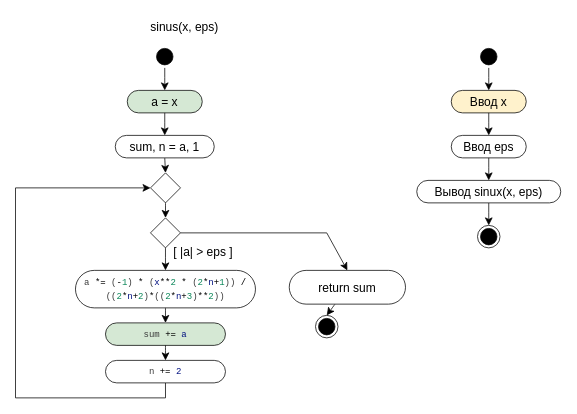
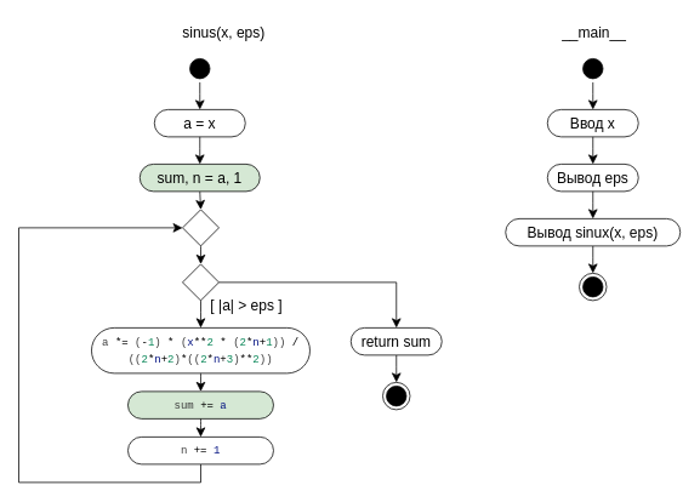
  <mxCell id="0" />
  <mxCell id="1" parent="0" />
  <mxCell id="2" value="" style="ellipse;html=1;shape=startState;fillColor=#000000;strokeColor=default;fontSize=16;" parent="1" vertex="1"><mxGeometry x="204" y="60" width="30" height="30" as="geometry" /></mxCell>
  <mxCell id="3" value="" style="edgeStyle=orthogonalEdgeStyle;html=1;verticalAlign=bottom;endArrow=classic;endSize=8;strokeColor=default;rounded=0;fontSize=12;curved=1;entryX=0.5;entryY=0;entryDx=0;entryDy=0;endFill=1;" parent="1" source="2" edge="1"><mxGeometry relative="1" as="geometry"><mxPoint x="219" y="120" as="targetPoint" /></mxGeometry></mxCell>
  <mxCell id="4" value="sinus(x, eps)" style="text;html=1;align=center;verticalAlign=middle;resizable=0;points=[];autosize=1;strokeColor=none;fillColor=none;fontSize=16;" parent="1" vertex="1"><mxGeometry x="190" y="20" width="110" height="30" as="geometry" /></mxCell>
- <mxCell id="5" value="a = x" style="html=1;whiteSpace=wrap;fontSize=16;rounded=1;arcSize=50;fillColor=#d5e8d4;" parent="1" vertex="1"><mxGeometry x="169" y="120" width="100" height="30" as="geometry" /></mxCell>
+ <mxCell id="5" value="a = x" style="html=1;whiteSpace=wrap;fontSize=16;rounded=1;arcSize=50;" parent="1" vertex="1"><mxGeometry x="169" y="120" width="100" height="30" as="geometry" /></mxCell>
  <mxCell id="6" value="" style="edgeStyle=orthogonalEdgeStyle;html=1;verticalAlign=bottom;endArrow=classic;endSize=8;strokeColor=default;rounded=0;fontSize=12;curved=1;entryX=0.5;entryY=0;entryDx=0;entryDy=0;endFill=1;" parent="1" edge="1"><mxGeometry relative="1" as="geometry"><mxPoint x="219" y="180" as="targetPoint" /><mxPoint x="219" y="150" as="sourcePoint" /></mxGeometry></mxCell>
  <mxCell id="7" style="edgeStyle=none;curved=1;rounded=0;orthogonalLoop=1;jettySize=auto;html=1;exitX=0.5;exitY=1;exitDx=0;exitDy=0;entryX=0.5;entryY=0;entryDx=0;entryDy=0;fontSize=12;startSize=8;endSize=8;" parent="1" source="8" target="9" edge="1"><mxGeometry relative="1" as="geometry" /></mxCell>
- <mxCell id="8" value="sum, n = a, 1" style="html=1;whiteSpace=wrap;fontSize=16;rounded=1;arcSize=50;" parent="1" vertex="1"><mxGeometry x="153" y="180" width="132" height="30" as="geometry" /></mxCell>
+ <mxCell id="8" value="sum, n = a, 1" style="html=1;whiteSpace=wrap;fontSize=16;rounded=1;arcSize=50;fillColor=#d5e8d4;" parent="1" vertex="1"><mxGeometry x="153" y="180" width="132" height="30" as="geometry" /></mxCell>
  <mxCell id="9" value="" style="rhombus;whiteSpace=wrap;html=1;fontSize=16;rounded=0;arcSize=50;" parent="1" vertex="1"><mxGeometry x="200" y="230" width="40" height="40" as="geometry" /></mxCell>
  <mxCell id="10" style="edgeStyle=none;curved=1;rounded=0;orthogonalLoop=1;jettySize=auto;html=1;entryX=0.5;entryY=0;entryDx=0;entryDy=0;fontSize=12;startSize=8;endSize=8;" parent="1" edge="1"><mxGeometry relative="1" as="geometry"><mxPoint x="220" y="270" as="sourcePoint" /><mxPoint x="220" y="290" as="targetPoint" /></mxGeometry></mxCell>
  <mxCell id="11" value="&lt;div style=&quot;color: rgb(59, 59, 59); font-family: Menlo, Monaco, &amp;quot;Courier New&amp;quot;, monospace; font-size: 12px; line-height: 18px;&quot;&gt;&lt;div style=&quot;line-height: 18px;&quot;&gt;a &lt;span style=&quot;color: #000000;&quot;&gt;*=&lt;/span&gt; (&lt;span style=&quot;color: #000000;&quot;&gt;-&lt;/span&gt;&lt;span style=&quot;color: #098658;&quot;&gt;1&lt;/span&gt;) &lt;span style=&quot;color: #000000;&quot;&gt;*&lt;/span&gt; (&lt;span style=&quot;color: #001080;&quot;&gt;x&lt;/span&gt;&lt;span style=&quot;color: #000000;&quot;&gt;**&lt;/span&gt;&lt;span style=&quot;color: #098658;&quot;&gt;2&lt;/span&gt; &lt;span style=&quot;color: #000000;&quot;&gt;*&lt;/span&gt; (&lt;span style=&quot;color: #098658;&quot;&gt;2&lt;/span&gt;&lt;span style=&quot;color: #000000;&quot;&gt;*&lt;/span&gt;&lt;span style=&quot;color: #001080;&quot;&gt;n&lt;/span&gt;&lt;span style=&quot;color: #000000;&quot;&gt;+&lt;/span&gt;&lt;span style=&quot;color: #098658;&quot;&gt;1&lt;/span&gt;)) &lt;span style=&quot;color: #000000;&quot;&gt;/&lt;/span&gt; ((&lt;span style=&quot;color: #098658;&quot;&gt;2&lt;/span&gt;&lt;span style=&quot;color: #000000;&quot;&gt;*&lt;/span&gt;&lt;span style=&quot;color: #001080;&quot;&gt;n&lt;/span&gt;&lt;span style=&quot;color: #000000;&quot;&gt;+&lt;/span&gt;&lt;span style=&quot;color: #098658;&quot;&gt;2&lt;/span&gt;)&lt;span style=&quot;color: #000000;&quot;&gt;*&lt;/span&gt;((&lt;span style=&quot;color: #098658;&quot;&gt;2&lt;/span&gt;&lt;span style=&quot;color: #000000;&quot;&gt;*&lt;/span&gt;&lt;span style=&quot;color: #001080;&quot;&gt;n&lt;/span&gt;&lt;span style=&quot;color: #000000;&quot;&gt;+&lt;/span&gt;&lt;span style=&quot;color: #098658;&quot;&gt;3&lt;/span&gt;)&lt;span style=&quot;color: #000000;&quot;&gt;**&lt;/span&gt;&lt;span style=&quot;color: #098658;&quot;&gt;2&lt;/span&gt;))&lt;/div&gt;&lt;/div&gt;" style="html=1;whiteSpace=wrap;fontSize=16;rounded=1;arcSize=50;" parent="1" vertex="1"><mxGeometry x="99.97" y="360" width="240" height="50" as="geometry" /></mxCell>
  <mxCell id="12" style="edgeStyle=none;curved=1;rounded=0;orthogonalLoop=1;jettySize=auto;html=1;exitX=0.5;exitY=1;exitDx=0;exitDy=0;entryX=0.5;entryY=0;entryDx=0;entryDy=0;fontSize=12;startSize=8;endSize=8;" parent="1" target="13" edge="1"><mxGeometry relative="1" as="geometry"><mxPoint x="219.97" y="410" as="sourcePoint" /></mxGeometry></mxCell>
  <mxCell id="13" value="&lt;div style=&quot;font-family: Menlo, Monaco, &amp;quot;Courier New&amp;quot;, monospace; font-size: 12px; line-height: 18px;&quot;&gt;&lt;span style=&quot;color: rgb(59, 59, 59);&quot;&gt;sum &lt;span style=&quot;color: #000000;&quot;&gt;+=&lt;/span&gt;&amp;nbsp;&lt;/span&gt;&lt;font color=&quot;#001080&quot;&gt;a&lt;/font&gt;&lt;/div&gt;" style="html=1;whiteSpace=wrap;fontSize=16;rounded=1;arcSize=50;fillColor=#d5e8d4;" parent="1" vertex="1"><mxGeometry x="139.97" y="430" width="160" height="30" as="geometry" /></mxCell>
  <mxCell id="14" style="edgeStyle=none;curved=1;rounded=0;orthogonalLoop=1;jettySize=auto;html=1;entryX=0.5;entryY=0;entryDx=0;entryDy=0;fontSize=12;startSize=8;endSize=8;" parent="1" edge="1"><mxGeometry relative="1" as="geometry"><mxPoint x="219.97" y="460" as="sourcePoint" /><mxPoint x="219.97" y="480" as="targetPoint" /></mxGeometry></mxCell>
  <mxCell id="15" style="edgeStyle=none;curved=1;rounded=0;orthogonalLoop=1;jettySize=auto;html=1;exitX=0.5;exitY=1;exitDx=0;exitDy=0;entryX=0.5;entryY=0;entryDx=0;entryDy=0;fontSize=12;startSize=8;endSize=8;" edge="1" parent="1" source="17" target="11"><mxGeometry relative="1" as="geometry" /></mxCell>
  <mxCell id="16" style="edgeStyle=none;rounded=0;orthogonalLoop=1;jettySize=auto;html=1;exitX=1;exitY=0.5;exitDx=0;exitDy=0;fontSize=12;startSize=8;endSize=8;entryX=0.5;entryY=0;entryDx=0;entryDy=0;strokeColor=default;" edge="1" parent="1" source="17" target="21"><mxGeometry relative="1" as="geometry"><mxPoint x="425" y="310" as="targetPoint" /><Array as="points"><mxPoint x="435" y="310" /></Array></mxGeometry></mxCell>
  <mxCell id="17" value="" style="rhombus;whiteSpace=wrap;html=1;fontSize=16;rounded=0;arcSize=50;" parent="1" vertex="1"><mxGeometry x="199.97" y="290" width="40" height="40" as="geometry" /></mxCell>
  <mxCell id="18" value="" style="edgeStyle=segmentEdgeStyle;endArrow=classic;html=1;curved=0;rounded=0;endSize=8;startSize=8;sourcePerimeterSpacing=0;targetPerimeterSpacing=0;fontSize=12;entryX=0;entryY=0.5;entryDx=0;entryDy=0;exitX=0.5;exitY=1;exitDx=0;exitDy=0;" parent="1" source="33" target="9" edge="1"><mxGeometry width="140" relative="1" as="geometry"><mxPoint x="45" y="660" as="sourcePoint" /><mxPoint x="0" y="250" as="targetPoint" /><Array as="points"><mxPoint x="220" y="530" /><mxPoint x="20" y="530" /><mxPoint x="20" y="250" /></Array></mxGeometry></mxCell>
  <mxCell id="19" value="&amp;nbsp;[ |a| &amp;gt; eps ]&amp;nbsp;" style="text;html=1;align=center;verticalAlign=middle;resizable=0;points=[];autosize=1;strokeColor=none;fillColor=none;fontSize=16;" parent="1" vertex="1"><mxGeometry x="215" y="320" width="110" height="30" as="geometry" /></mxCell>
  <mxCell id="20" value="" style="edgeStyle=none;curved=1;rounded=0;orthogonalLoop=1;jettySize=auto;html=1;fontSize=12;startSize=8;endSize=8;entryX=0.5;entryY=0;entryDx=0;entryDy=0;" parent="1" source="21" target="22" edge="1"><mxGeometry relative="1" as="geometry"><mxPoint x="435" y="410" as="targetPoint" /></mxGeometry></mxCell>
- <mxCell id="21" value="return sum" style="html=1;whiteSpace=wrap;fontSize=16;rounded=1;arcSize=50;" parent="1" vertex="1"><mxGeometry x="385" y="360" width="155" height="45" as="geometry" /></mxCell>
+ <mxCell id="21" value="return sum" style="html=1;whiteSpace=wrap;fontSize=16;rounded=1;arcSize=50;" parent="1" vertex="1"><mxGeometry x="385" y="360" width="100" height="30" as="geometry" /></mxCell>
  <mxCell id="22" value="" style="ellipse;html=1;shape=endState;fillColor=#000000;strokeColor=default;fontSize=16;" parent="1" vertex="1"><mxGeometry x="420" y="420" width="30" height="30" as="geometry" /></mxCell>
  <mxCell id="23" value="" style="ellipse;html=1;shape=startState;fillColor=#000000;strokeColor=default;fontSize=16;" parent="1" vertex="1"><mxGeometry x="636" y="60" width="30" height="30" as="geometry" /></mxCell>
  <mxCell id="24" value="" style="edgeStyle=orthogonalEdgeStyle;html=1;verticalAlign=bottom;endArrow=classic;endSize=8;strokeColor=default;rounded=0;fontSize=12;curved=1;entryX=0.5;entryY=0;entryDx=0;entryDy=0;endFill=1;" parent="1" source="23" edge="1"><mxGeometry relative="1" as="geometry"><mxPoint x="651" y="120" as="targetPoint" /></mxGeometry></mxCell>
- <mxCell id="26" value="Ввод x" style="html=1;whiteSpace=wrap;fontSize=16;rounded=1;arcSize=50;fillColor=#fff2cc;" parent="1" vertex="1"><mxGeometry x="601" y="120" width="100" height="30" as="geometry" /></mxCell>
+ <mxCell id="25" value="__main__" style="text;html=1;align=center;verticalAlign=middle;resizable=0;points=[];autosize=1;strokeColor=none;fillColor=none;fontSize=16;" parent="1" vertex="1"><mxGeometry x="607" y="20" width="90" height="30" as="geometry" /></mxCell>
+ <mxCell id="26" value="Ввод x" style="html=1;whiteSpace=wrap;fontSize=16;rounded=1;arcSize=50;" parent="1" vertex="1"><mxGeometry x="601" y="120" width="100" height="30" as="geometry" /></mxCell>
  <mxCell id="27" value="" style="edgeStyle=orthogonalEdgeStyle;html=1;verticalAlign=bottom;endArrow=classic;endSize=8;strokeColor=default;rounded=0;fontSize=12;curved=1;entryX=0.5;entryY=0;entryDx=0;entryDy=0;endFill=1;" parent="1" edge="1"><mxGeometry relative="1" as="geometry"><mxPoint x="651" y="180" as="targetPoint" /><mxPoint x="651" y="150" as="sourcePoint" /></mxGeometry></mxCell>
- <mxCell id="28" value="Ввод eps" style="html=1;whiteSpace=wrap;fontSize=16;rounded=1;arcSize=50;" parent="1" vertex="1"><mxGeometry x="601" y="180" width="100" height="30" as="geometry" /></mxCell>
+ <mxCell id="28" value="Вывод eps" style="html=1;whiteSpace=wrap;fontSize=16;rounded=1;arcSize=50;" parent="1" vertex="1"><mxGeometry x="601" y="180" width="100" height="30" as="geometry" /></mxCell>
  <mxCell id="29" value="" style="edgeStyle=orthogonalEdgeStyle;html=1;verticalAlign=bottom;endArrow=classic;endSize=8;strokeColor=default;rounded=0;fontSize=12;curved=1;entryX=0.5;entryY=0;entryDx=0;entryDy=0;endFill=1;" parent="1" edge="1"><mxGeometry relative="1" as="geometry"><mxPoint x="651" y="240" as="targetPoint" /><mxPoint x="651" y="210" as="sourcePoint" /></mxGeometry></mxCell>
  <mxCell id="30" style="edgeStyle=none;curved=1;rounded=0;orthogonalLoop=1;jettySize=auto;html=1;exitX=0.5;exitY=1;exitDx=0;exitDy=0;entryX=0.5;entryY=0;entryDx=0;entryDy=0;fontSize=12;startSize=8;endSize=8;" parent="1" source="31" target="32" edge="1"><mxGeometry relative="1" as="geometry" /></mxCell>
  <mxCell id="31" value="Вывод sinux(x, eps)" style="html=1;whiteSpace=wrap;fontSize=16;rounded=1;arcSize=50;" parent="1" vertex="1"><mxGeometry x="555" y="240" width="192" height="30" as="geometry" /></mxCell>
  <mxCell id="32" value="" style="ellipse;html=1;shape=endState;fillColor=#000000;strokeColor=#000000;fontSize=16;" parent="1" vertex="1"><mxGeometry x="636" y="300" width="30" height="30" as="geometry" /></mxCell>
- <mxCell id="33" value="&lt;div style=&quot;font-family: Menlo, Monaco, &amp;quot;Courier New&amp;quot;, monospace; font-size: 12px; line-height: 18px;&quot;&gt;&lt;span style=&quot;color: rgb(59, 59, 59);&quot;&gt;n &lt;span style=&quot;color: #000000;&quot;&gt;+=&lt;/span&gt;&amp;nbsp;&lt;/span&gt;&lt;font color=&quot;#001080&quot;&gt;2&lt;/font&gt;&lt;/div&gt;" style="html=1;whiteSpace=wrap;fontSize=16;rounded=1;arcSize=50;" vertex="1" parent="1"><mxGeometry x="139.97" y="480" width="160" height="30" as="geometry" /></mxCell>
+ <mxCell id="33" value="&lt;div style=&quot;font-family: Menlo, Monaco, &amp;quot;Courier New&amp;quot;, monospace; font-size: 12px; line-height: 18px;&quot;&gt;&lt;span style=&quot;color: rgb(59, 59, 59);&quot;&gt;n &lt;span style=&quot;color: #000000;&quot;&gt;+=&lt;/span&gt;&amp;nbsp;&lt;/span&gt;&lt;font color=&quot;#001080&quot;&gt;1&lt;/font&gt;&lt;/div&gt;" style="html=1;whiteSpace=wrap;fontSize=16;rounded=1;arcSize=50;" vertex="1" parent="1"><mxGeometry x="139.97" y="480" width="160" height="30" as="geometry" /></mxCell>
